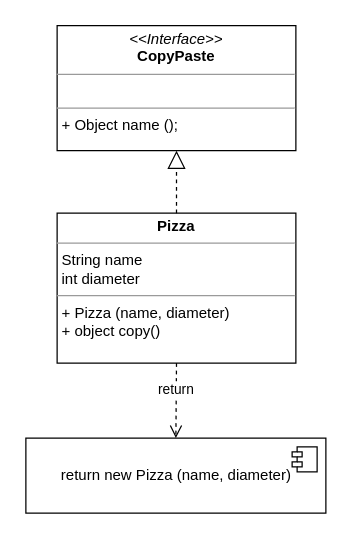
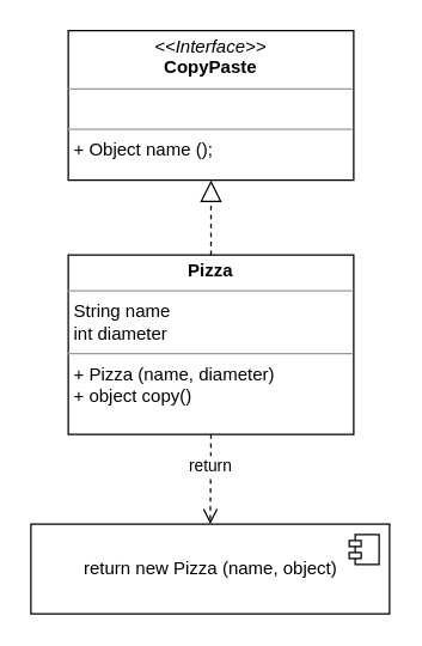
  <mxCell id="0" />
  <mxCell id="1" parent="0" />
  <mxCell id="2" value="&lt;p style=&quot;margin:0px;margin-top:4px;text-align:center;&quot;&gt;&lt;i&gt;&amp;lt;&amp;lt;Interface&amp;gt;&amp;gt;&lt;/i&gt;&lt;br&gt;&lt;b&gt;CopyPaste&lt;/b&gt;&lt;/p&gt;&lt;hr size=&quot;1&quot;&gt;&lt;p style=&quot;margin:0px;margin-left:4px;&quot;&gt;&lt;br&gt;&lt;/p&gt;&lt;hr size=&quot;1&quot;&gt;&lt;p style=&quot;margin:0px;margin-left:4px;&quot;&gt;+ Object name ();&lt;/p&gt;" style="verticalAlign=top;align=left;overflow=fill;fontSize=12;fontFamily=Helvetica;html=1;" vertex="1" parent="1"><mxGeometry x="45" y="20" width="191" height="100" as="geometry" /></mxCell>
  <mxCell id="3" value="&lt;p style=&quot;margin:0px;margin-top:4px;text-align:center;&quot;&gt;&lt;b&gt;Pizza&lt;/b&gt;&lt;/p&gt;&lt;hr size=&quot;1&quot;&gt;&lt;p style=&quot;margin:0px;margin-left:4px;&quot;&gt;String name&lt;/p&gt;&lt;p style=&quot;margin:0px;margin-left:4px;&quot;&gt;int diameter&lt;/p&gt;&lt;hr size=&quot;1&quot;&gt;&lt;p style=&quot;margin:0px;margin-left:4px;&quot;&gt;+ Pizza (name, diameter)&lt;/p&gt;&lt;p style=&quot;margin:0px;margin-left:4px;&quot;&gt;+ object copy()&lt;/p&gt;" style="verticalAlign=top;align=left;overflow=fill;fontSize=12;fontFamily=Helvetica;html=1;" vertex="1" parent="1"><mxGeometry x="45" y="170" width="191" height="120" as="geometry" /></mxCell>
- <mxCell id="4" value="return new Pizza (name, diameter)" style="html=1;dropTarget=0;" vertex="1" parent="1"><mxGeometry x="20" y="350" width="240" height="60" as="geometry" /></mxCell>
+ <mxCell id="4" value="return new Pizza (name, object)" style="html=1;dropTarget=0;" vertex="1" parent="1"><mxGeometry x="20" y="350" width="240" height="60" as="geometry" /></mxCell>
  <mxCell id="5" value="" style="shape=module;jettyWidth=8;jettyHeight=4;" vertex="1" parent="4"><mxGeometry x="1" width="20" height="20" relative="1" as="geometry"><mxPoint x="-27" y="7" as="offset" /></mxGeometry></mxCell>
  <mxCell id="6" value="" style="endArrow=block;dashed=1;endFill=0;endSize=12;html=1;rounded=0;entryX=0.5;entryY=1;entryDx=0;entryDy=0;exitX=0.5;exitY=0;exitDx=0;exitDy=0;" edge="1" parent="1" source="3" target="2"><mxGeometry width="160" relative="1" as="geometry"><mxPoint x="56" y="420" as="sourcePoint" /><mxPoint x="216" y="420" as="targetPoint" /></mxGeometry></mxCell>
  <mxCell id="7" value="return" style="html=1;verticalAlign=bottom;endArrow=open;dashed=1;endSize=8;rounded=0;exitX=0.5;exitY=1;exitDx=0;exitDy=0;entryX=0.5;entryY=0;entryDx=0;entryDy=0;" edge="1" parent="1" source="3" target="4"><mxGeometry relative="1" as="geometry"><mxPoint x="176" y="420" as="sourcePoint" /><mxPoint x="96" y="420" as="targetPoint" /></mxGeometry></mxCell>
